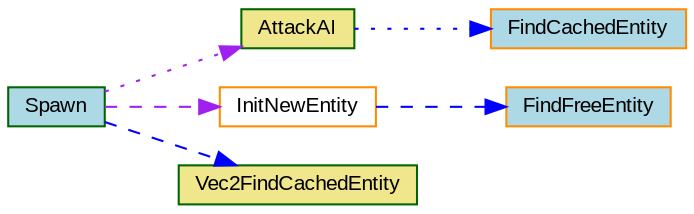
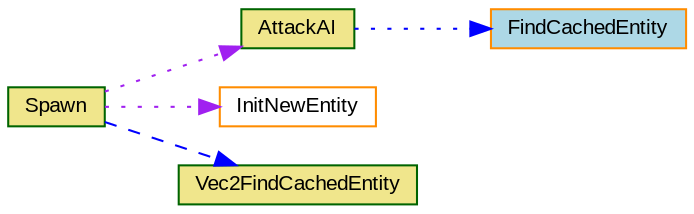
  digraph {
    fontname="Liberation Sans"
    rankdir=LR
    node [color=darkgreen fillcolor=lightblue fontname="Liberation Sans" fontsize=10 shape=record style=filled]
    edge [color=blue fontname="Liberation Sans" fontsize=10 labelfontname=Helvetica labelfontsize=10 style=dotted]
    n1 [fillcolor=khaki fontcolor=black height=0.2 label=AttackAI width=0.4]
    n2 [color=darkorange height=0.2 label=FindCachedEntity width=0.4]
-   n3 [height=0.2 label=Spawn width=0.4]
+   n3 [fillcolor=khaki height=0.2 label=Spawn width=0.4]
    n4 [color=darkorange fillcolor=white height=0.2 label=InitNewEntity width=0.4]
    n5 [fillcolor=khaki height=0.2 label=Vec2FindCachedEntity width=0.4]
-   n6 [color=darkorange height=0.2 label=FindFreeEntity width=0.4]
    n1 -> n2
    n3 -> n1 [color=purple]
-   n3 -> n4 [color=purple style=dashed]
+   n3 -> n4 [color=purple]
    n3 -> n5 [style=dashed]
-   n4 -> n6 [style=dashed]
  }
